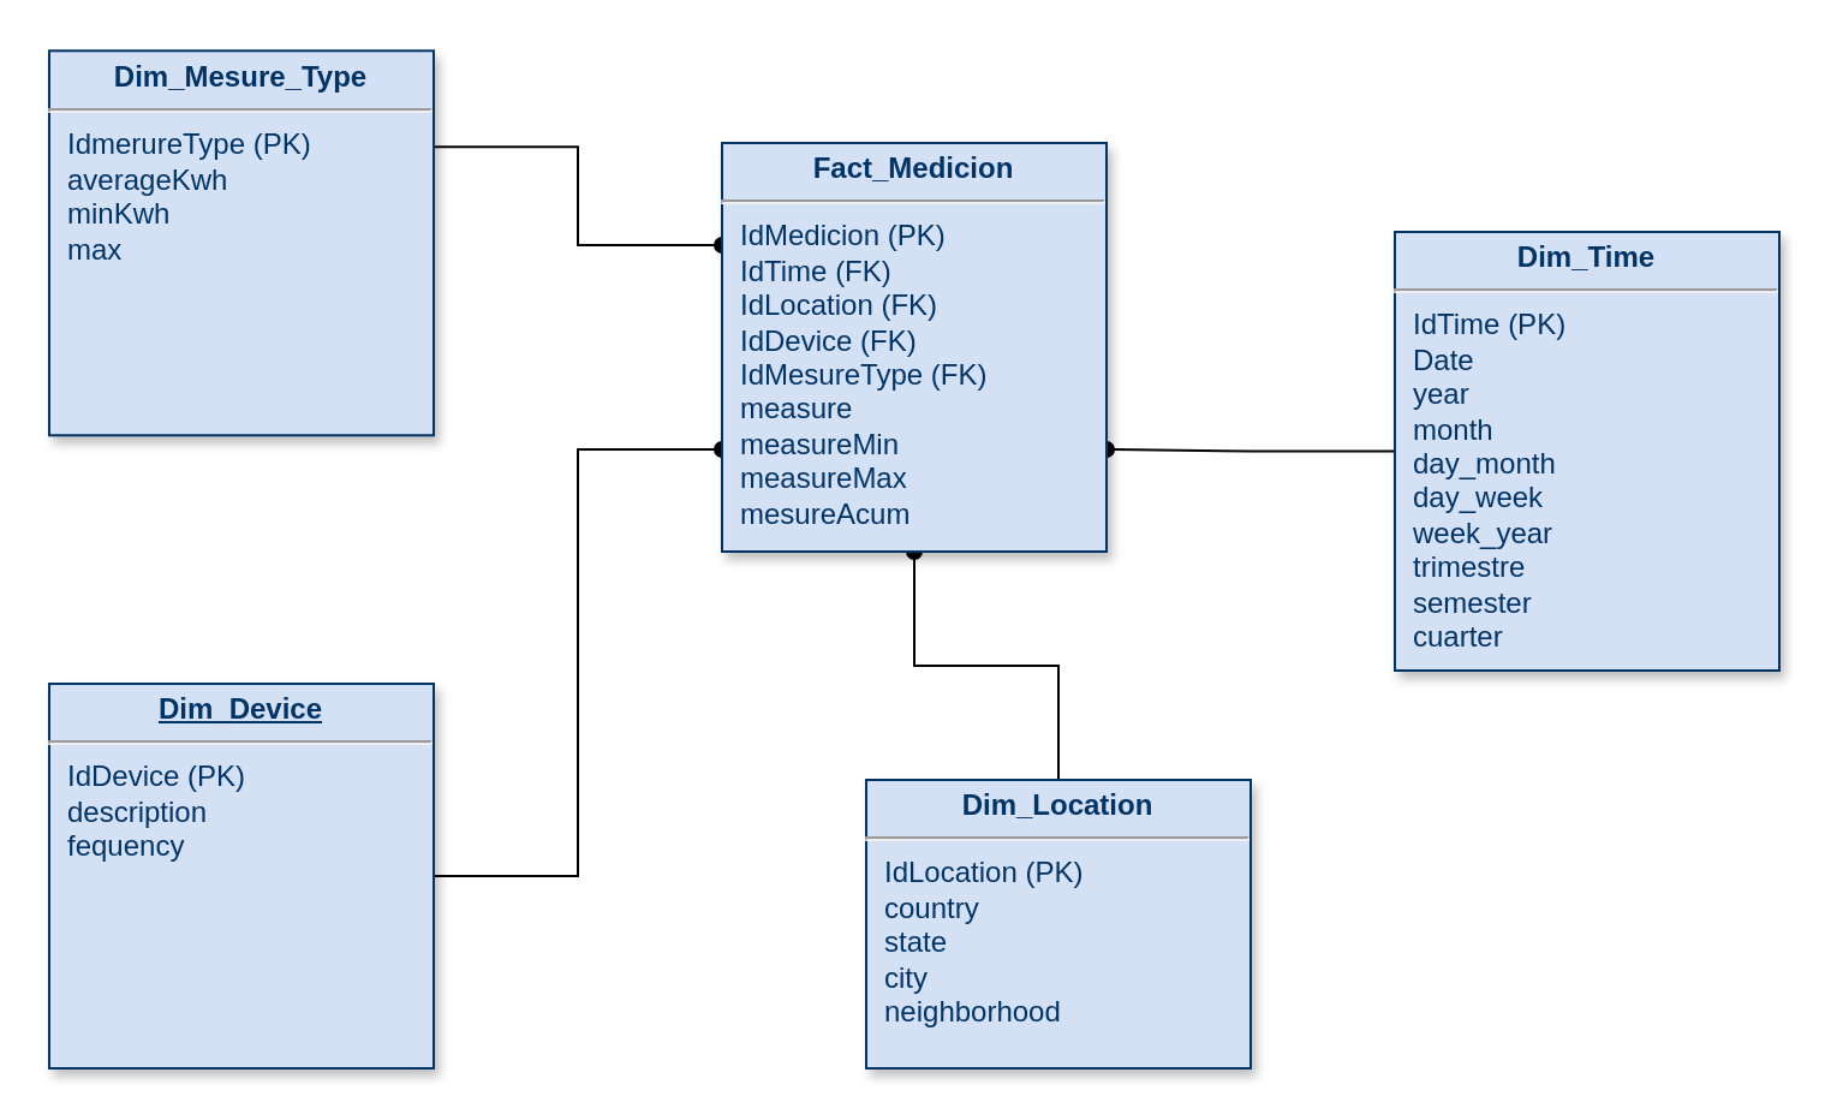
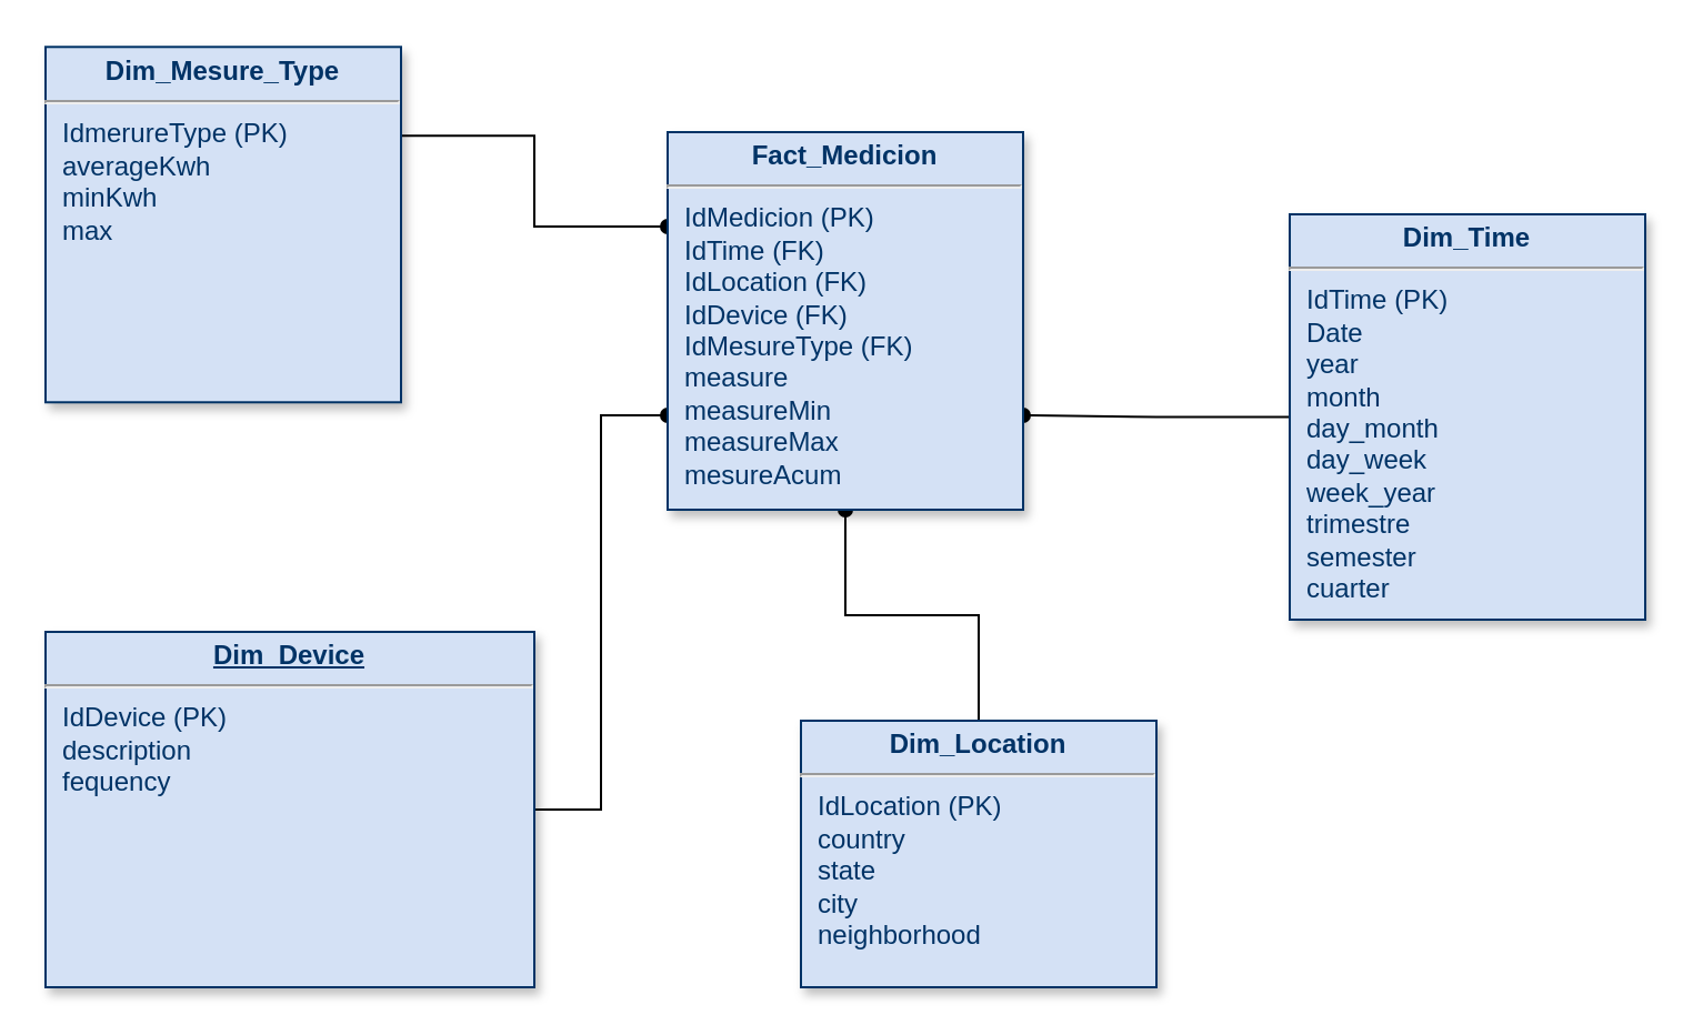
  <mxCell id="0" />
  <mxCell id="1" parent="0" />
  <mxCell id="2" style="edgeStyle=orthogonalEdgeStyle;rounded=0;orthogonalLoop=1;jettySize=auto;html=1;exitX=0.5;exitY=0;exitDx=0;exitDy=0;endArrow=oval;endFill=1;entryX=0.5;entryY=1;entryDx=0;entryDy=0;" edge="1" parent="1" source="3" target="10"><mxGeometry relative="1" as="geometry"><mxPoint x="380" y="277" as="targetPoint" /></mxGeometry></mxCell>
  <mxCell id="3" value="&lt;p style=&quot;margin: 4px 0px 0px ; text-align: center&quot;&gt;&lt;strong&gt;Dim_Location&lt;/strong&gt;&lt;/p&gt;&lt;hr&gt;&lt;p style=&quot;margin: 0px ; margin-left: 8px&quot;&gt;IdLocation (PK)&lt;br&gt;country&lt;/p&gt;&lt;p style=&quot;margin: 0px ; margin-left: 8px&quot;&gt;state&lt;/p&gt;&lt;p style=&quot;margin: 0px ; margin-left: 8px&quot;&gt;city&lt;/p&gt;&lt;p style=&quot;margin: 0px ; margin-left: 8px&quot;&gt;neighborhood&lt;/p&gt;&lt;p style=&quot;margin: 0px ; margin-left: 8px&quot;&gt;&lt;br&gt;&lt;/p&gt;" style="verticalAlign=top;align=left;overflow=fill;fontSize=12;fontFamily=Helvetica;html=1;strokeColor=#003366;shadow=1;fillColor=#D4E1F5;fontColor=#003366" parent="1" vertex="1"><mxGeometry x="360" y="324" width="160" height="120" as="geometry" /></mxCell>
  <mxCell id="4" style="edgeStyle=orthogonalEdgeStyle;rounded=0;orthogonalLoop=1;jettySize=auto;html=1;exitX=0;exitY=0.5;exitDx=0;exitDy=0;endArrow=oval;endFill=1;entryX=1;entryY=0.75;entryDx=0;entryDy=0;" edge="1" parent="1" source="5" target="10"><mxGeometry relative="1" as="geometry"><mxPoint x="470" y="178" as="targetPoint" /></mxGeometry></mxCell>
  <mxCell id="5" value="&lt;p style=&quot;margin: 4px 0px 0px ; text-align: center&quot;&gt;&lt;strong&gt;Dim_Time&lt;/strong&gt;&lt;/p&gt;&lt;hr&gt;&lt;p style=&quot;margin: 0px ; margin-left: 8px&quot;&gt;IdTime (PK)&lt;/p&gt;&lt;p style=&quot;margin: 0px ; margin-left: 8px&quot;&gt;Date&lt;/p&gt;&lt;p style=&quot;margin: 0px ; margin-left: 8px&quot;&gt;year&lt;/p&gt;&lt;p style=&quot;margin: 0px ; margin-left: 8px&quot;&gt;month&lt;/p&gt;&lt;p style=&quot;margin: 0px ; margin-left: 8px&quot;&gt;&lt;span&gt;day_month&lt;/span&gt;&lt;br&gt;&lt;/p&gt;&lt;p style=&quot;margin: 0px ; margin-left: 8px&quot;&gt;day_week&lt;/p&gt;&lt;p style=&quot;margin: 0px ; margin-left: 8px&quot;&gt;week_year&lt;/p&gt;&lt;p style=&quot;margin: 0px ; margin-left: 8px&quot;&gt;trimestre&lt;/p&gt;&lt;p style=&quot;margin: 0px ; margin-left: 8px&quot;&gt;semester&lt;/p&gt;&lt;p style=&quot;margin: 0px ; margin-left: 8px&quot;&gt;cuarter&lt;/p&gt;&lt;p style=&quot;margin: 0px ; margin-left: 8px&quot;&gt;&lt;br&gt;&lt;/p&gt;" style="verticalAlign=top;align=left;overflow=fill;fontSize=12;fontFamily=Helvetica;html=1;strokeColor=#003366;shadow=1;fillColor=#D4E1F5;fontColor=#003366" parent="1" vertex="1"><mxGeometry x="580" y="96" width="160" height="182.5" as="geometry" /></mxCell>
  <mxCell id="6" style="edgeStyle=orthogonalEdgeStyle;rounded=0;orthogonalLoop=1;jettySize=auto;html=1;exitX=1;exitY=0.5;exitDx=0;exitDy=0;entryX=0;entryY=0.75;entryDx=0;entryDy=0;endArrow=oval;endFill=1;" edge="1" parent="1" source="7" target="10"><mxGeometry relative="1" as="geometry" /></mxCell>
- <mxCell id="7" value="&lt;p style=&quot;margin: 0px ; margin-top: 4px ; text-align: center ; text-decoration: underline&quot;&gt;&lt;strong&gt;Dim_Device&lt;/strong&gt;&lt;/p&gt;&lt;hr&gt;&lt;p style=&quot;margin: 0px ; margin-left: 8px&quot;&gt;IdDevice (PK)&lt;/p&gt;&lt;p style=&quot;margin: 0px ; margin-left: 8px&quot;&gt;description&lt;/p&gt;&lt;p style=&quot;margin: 0px ; margin-left: 8px&quot;&gt;fequency&lt;/p&gt;&lt;p style=&quot;margin: 0px ; margin-left: 8px&quot;&gt;&lt;br&gt;&lt;/p&gt;" style="verticalAlign=top;align=left;overflow=fill;fontSize=12;fontFamily=Helvetica;html=1;strokeColor=#003366;shadow=1;fillColor=#D4E1F5;fontColor=#003366" parent="1" vertex="1"><mxGeometry x="20" y="284" width="160" height="160" as="geometry" /></mxCell>
+ <mxCell id="7" value="&lt;p style=&quot;margin: 0px ; margin-top: 4px ; text-align: center ; text-decoration: underline&quot;&gt;&lt;strong&gt;Dim_Device&lt;/strong&gt;&lt;/p&gt;&lt;hr&gt;&lt;p style=&quot;margin: 0px ; margin-left: 8px&quot;&gt;IdDevice (PK)&lt;/p&gt;&lt;p style=&quot;margin: 0px ; margin-left: 8px&quot;&gt;description&lt;/p&gt;&lt;p style=&quot;margin: 0px ; margin-left: 8px&quot;&gt;fequency&lt;/p&gt;&lt;p style=&quot;margin: 0px ; margin-left: 8px&quot;&gt;&lt;br&gt;&lt;/p&gt;" style="verticalAlign=top;align=left;overflow=fill;fontSize=12;fontFamily=Helvetica;html=1;strokeColor=#003366;shadow=1;fillColor=#D4E1F5;fontColor=#003366" parent="1" vertex="1"><mxGeometry x="20" y="284" width="220" height="160" as="geometry" /></mxCell>
  <mxCell id="8" style="edgeStyle=orthogonalEdgeStyle;rounded=0;orthogonalLoop=1;jettySize=auto;html=1;exitX=1;exitY=0.25;exitDx=0;exitDy=0;entryX=0;entryY=0.25;entryDx=0;entryDy=0;endArrow=oval;endFill=1;" edge="1" parent="1" source="9" target="10"><mxGeometry relative="1" as="geometry" /></mxCell>
  <mxCell id="9" value="&lt;p style=&quot;margin: 4px 0px 0px ; text-align: center&quot;&gt;&lt;strong&gt;Dim_Mesure_Type&lt;/strong&gt;&lt;/p&gt;&lt;hr&gt;&lt;p style=&quot;margin: 0px ; margin-left: 8px&quot;&gt;IdmerureType (PK)&lt;/p&gt;&lt;p style=&quot;margin: 0px ; margin-left: 8px&quot;&gt;averageKwh&lt;/p&gt;&lt;p style=&quot;margin: 0px ; margin-left: 8px&quot;&gt;minKwh&lt;/p&gt;&lt;p style=&quot;margin: 0px ; margin-left: 8px&quot;&gt;max&lt;/p&gt;&lt;p style=&quot;margin: 0px ; margin-left: 8px&quot;&gt;&lt;br&gt;&lt;/p&gt;" style="verticalAlign=top;align=left;overflow=fill;fontSize=12;fontFamily=Helvetica;html=1;strokeColor=#003366;shadow=1;fillColor=#D4E1F5;fontColor=#003366" parent="1" vertex="1"><mxGeometry x="20" y="20.64" width="160" height="160" as="geometry" /></mxCell>
  <mxCell id="10" value="&lt;p style=&quot;margin: 4px 0px 0px ; text-align: center&quot;&gt;&lt;strong&gt;Fact_Medicion&lt;/strong&gt;&lt;/p&gt;&lt;hr&gt;&lt;p style=&quot;margin: 0px ; margin-left: 8px&quot;&gt;&lt;span&gt;IdMedicion (PK)&lt;/span&gt;&lt;br&gt;&lt;/p&gt;&lt;p style=&quot;margin: 0px ; margin-left: 8px&quot;&gt;&lt;span&gt;IdTime (FK)&lt;/span&gt;&lt;/p&gt;&lt;p style=&quot;margin: 0px ; margin-left: 8px&quot;&gt;&lt;span&gt;IdLocation (FK)&lt;/span&gt;&lt;/p&gt;&lt;p style=&quot;margin: 0px ; margin-left: 8px&quot;&gt;&lt;span&gt;IdDevice (FK)&lt;/span&gt;&lt;/p&gt;&lt;p style=&quot;margin: 0px ; margin-left: 8px&quot;&gt;&lt;span&gt;IdMesureType (FK)&lt;/span&gt;&lt;/p&gt;&lt;p style=&quot;margin: 0px ; margin-left: 8px&quot;&gt;measure&lt;/p&gt;&lt;p style=&quot;margin: 0px ; margin-left: 8px&quot;&gt;measureMin&lt;/p&gt;&lt;p style=&quot;margin: 0px ; margin-left: 8px&quot;&gt;measureMax&lt;/p&gt;&lt;p style=&quot;margin: 0px ; margin-left: 8px&quot;&gt;mesureAcum&lt;/p&gt;&lt;p style=&quot;margin: 0px ; margin-left: 8px&quot;&gt;&lt;br&gt;&lt;/p&gt;" style="verticalAlign=top;align=left;overflow=fill;fontSize=12;fontFamily=Helvetica;html=1;strokeColor=#003366;shadow=1;fillColor=#D4E1F5;fontColor=#003366" parent="1" vertex="1"><mxGeometry x="300" y="59" width="160" height="170" as="geometry" /></mxCell>
